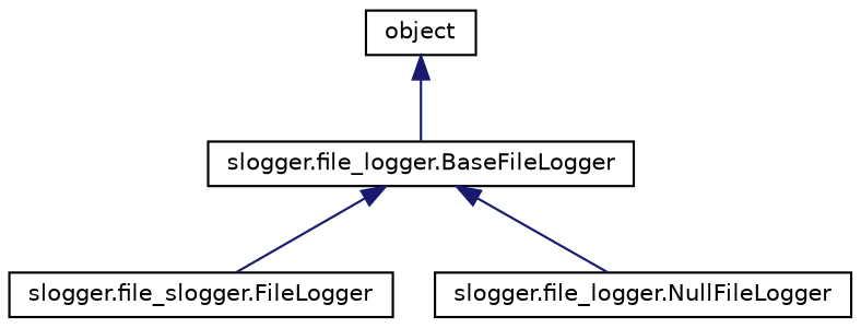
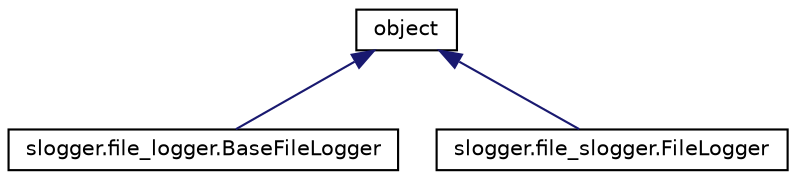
  digraph {
    rankdir=TB
    node [color=black fillcolor=white fontname=Helvetica fontsize=10 shape=record style=filled]
    edge [color=midnightblue dir=back fontname=Helvetica fontsize=10 labelfontname=Helvetica labelfontsize=10 style=solid]
    n1 [height=0.2 label=object width=0.4]
    n2 [height=0.2 label="slogger.file_logger.BaseFileLogger" width=0.4]
    n3 [height=0.2 label="slogger.file_slogger.FileLogger" width=0.4]
-   n4 [height=0.2 label="slogger.file_logger.NullFileLogger" width=0.4]
    n1 -> n2
-   n2 -> n3
-   n2 -> n4
+   n1 -> n3
  }
